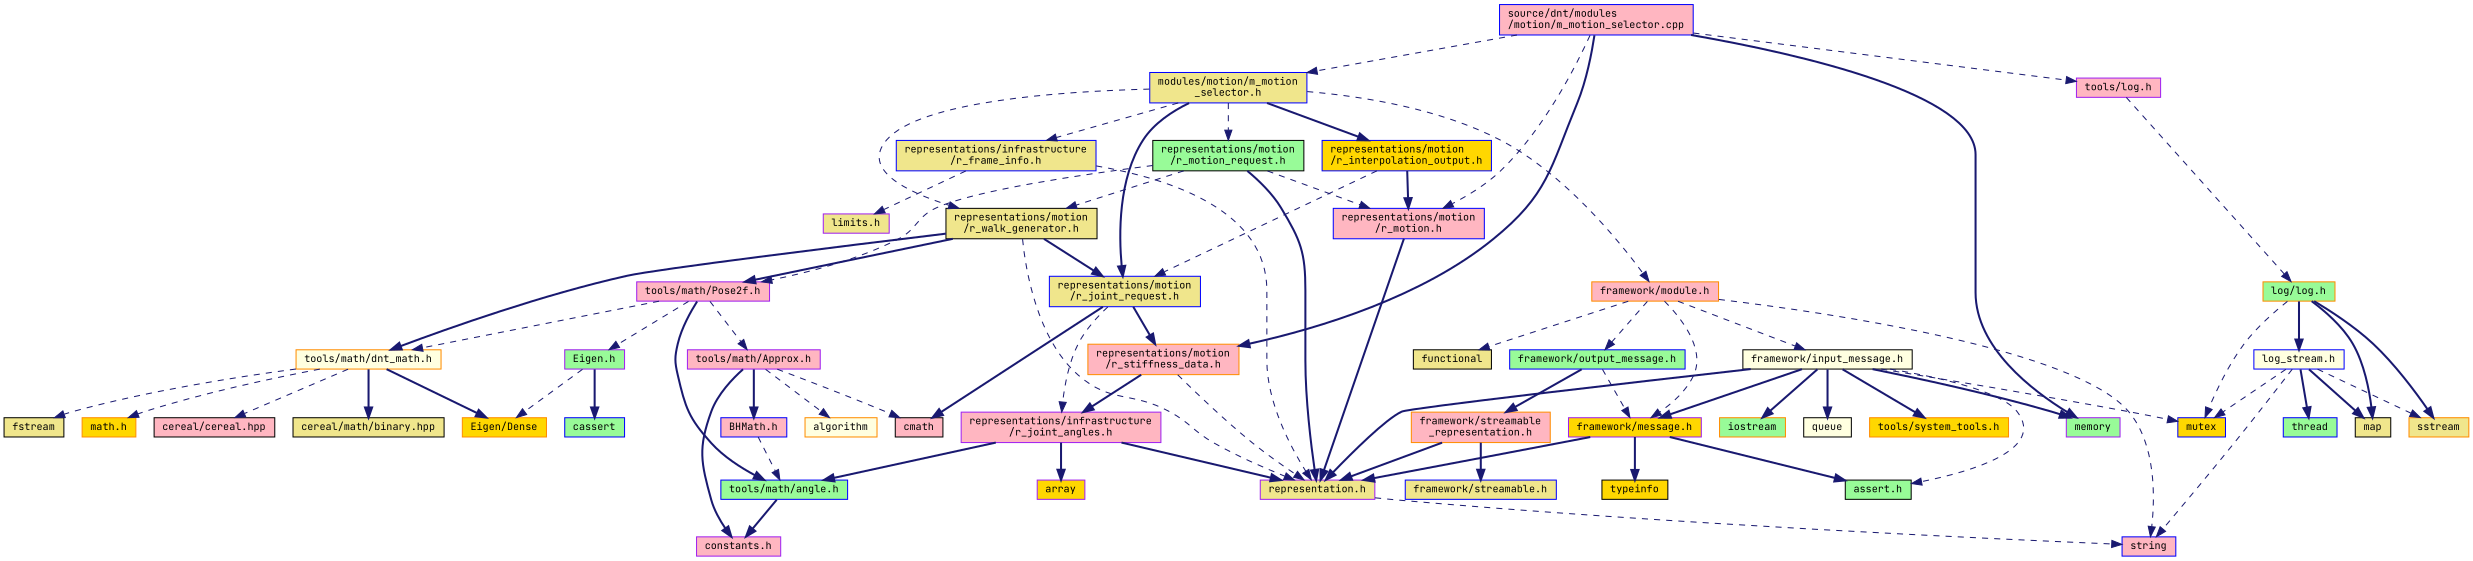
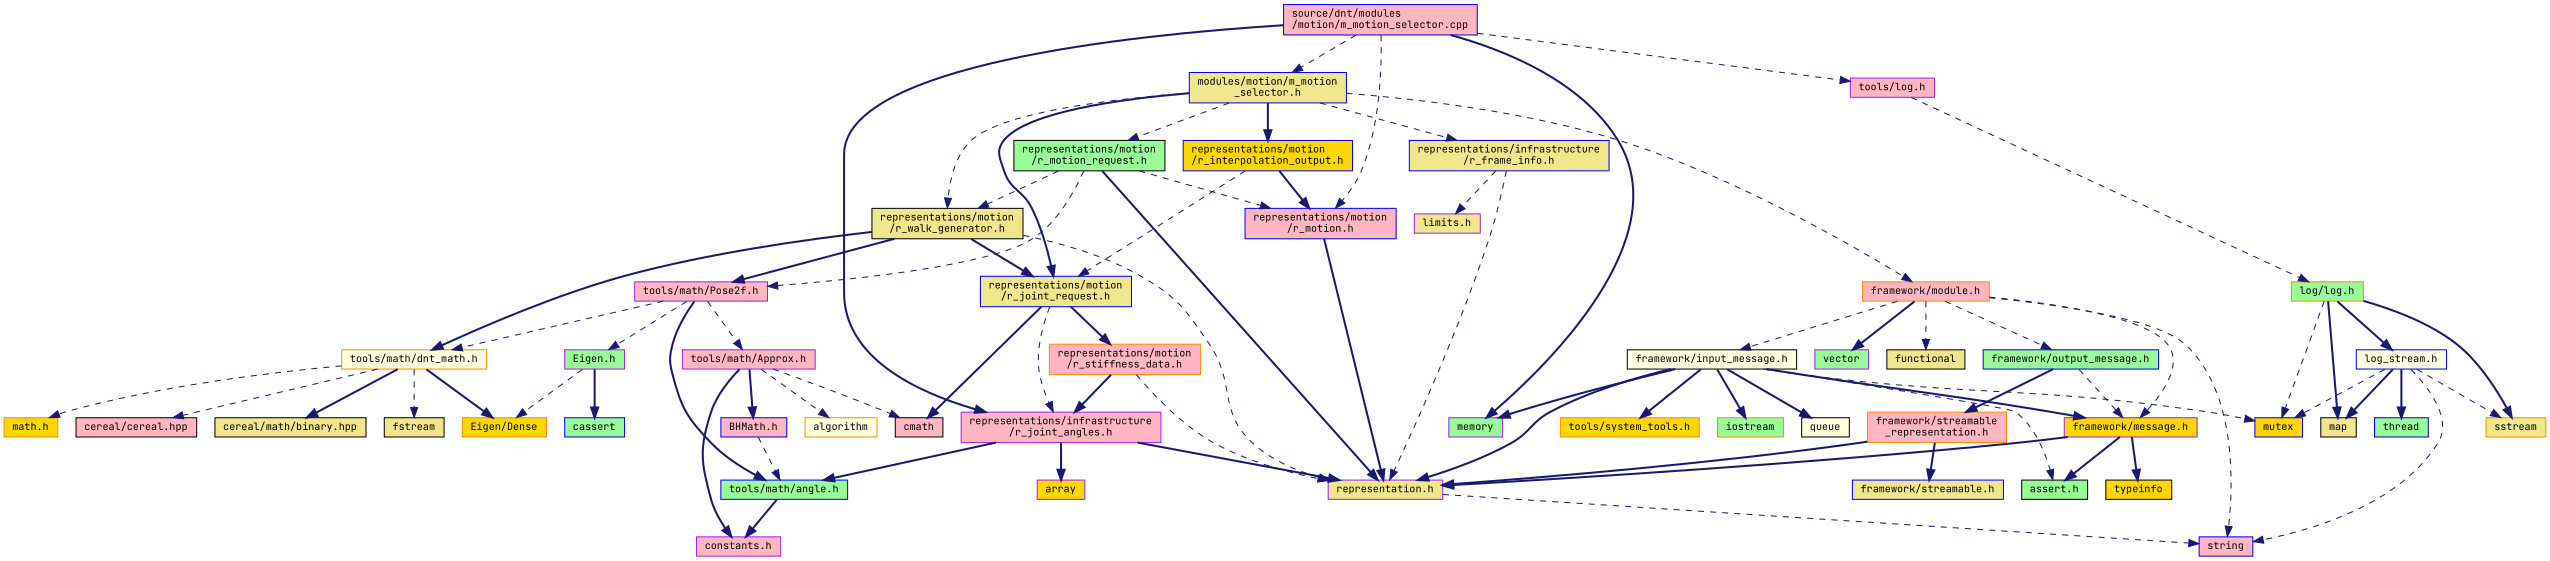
  digraph {
    fontname="JetBrains Mono"
    node [color=blue fillcolor=lightpink fontname="JetBrains Mono" fontsize=10 shape=record style=filled]
    edge [color=midnightblue fontname="JetBrains Mono" fontsize=10 labelfontname=Helvetica labelfontsize=10 style=bold]
    n1 [fontcolor=black height=0.2 label="source/dnt/modules\l/motion/m_motion_selector.cpp" width=0.4]
    n2 [color=purple fillcolor=palegreen height=0.2 label=memory width=0.4]
    n3 [fillcolor=khaki height=0.2 label="modules/motion/m_motion\l_selector.h" width=0.4]
    n4 [color=purple height=0.2 label="representations/infrastructure\l/r_joint_angles.h" width=0.4]
    n5 [height=0.2 label="representations/motion\l/r_motion.h" width=0.4]
    n6 [color=purple height=0.2 label="tools/log.h" width=0.4]
    n7 [color=darkorange height=0.2 label="framework/module.h" width=0.4]
    n8 [fillcolor=khaki height=0.2 label="representations/infrastructure\l/r_frame_info.h" width=0.4]
    n9 [fillcolor=gold height=0.2 label="representations/motion\l/r_interpolation_output.h" width=0.4]
    n10 [fillcolor=khaki height=0.2 label="representations/motion\l/r_joint_request.h" width=0.4]
    n11 [color=black fillcolor=palegreen height=0.2 label="representations/motion\l/r_motion_request.h" width=0.4]
    n12 [color=black fillcolor=khaki height=0.2 label="representations/motion\l/r_walk_generator.h" width=0.4]
    n13 [color=purple fillcolor=khaki height=0.2 label="representation.h" width=0.4]
    n14 [fillcolor=palegreen height=0.2 label="tools/math/angle.h" width=0.4]
    n15 [color=purple fillcolor=gold height=0.2 label=array width=0.4]
    n16 [color=darkorange fillcolor=palegreen height=0.2 label="log/log.h" width=0.4]
    n17 [height=0.2 label=string width=0.4]
+   n18 [color=purple fillcolor=palegreen height=0.2 label=vector width=0.4]
    n19 [color=black fillcolor=khaki height=0.2 label=functional width=0.4]
    n20 [color=purple fillcolor=gold height=0.2 label="framework/message.h" width=0.4]
    n21 [color=black fillcolor=lightyellow height=0.2 label="framework/input_message.h" width=0.4]
    n22 [fillcolor=palegreen height=0.2 label="framework/output_message.h" width=0.4]
    n23 [color=purple fillcolor=khaki height=0.2 label="limits.h" width=0.4]
    n24 [color=darkorange height=0.2 label="representations/motion\l/r_stiffness_data.h" width=0.4]
    n25 [color=black height=0.2 label=cmath width=0.4]
    n26 [color=purple height=0.2 label="tools/math/Pose2f.h" width=0.4]
    n27 [color=darkorange fillcolor=lightyellow height=0.2 label="tools/math/dnt_math.h" width=0.4]
    n28 [color=black fillcolor=gold height=0.2 label=typeinfo width=0.4]
    n29 [color=black fillcolor=palegreen height=0.2 label="assert.h" width=0.4]
    n30 [color=darkorange fillcolor=palegreen height=0.2 label=iostream width=0.4]
    n31 [fillcolor=gold height=0.2 label=mutex width=0.4]
    n32 [color=black fillcolor=lightyellow height=0.2 label=queue width=0.4]
    n33 [color=darkorange fillcolor=gold height=0.2 label="tools/system_tools.h" width=0.4]
    n34 [color=darkorange height=0.2 label="framework/streamable\l_representation.h" width=0.4]
    n35 [fillcolor=khaki height=0.2 label="framework/streamable.h" width=0.4]
    n36 [color=purple height=0.2 label="constants.h" width=0.4]
    n37 [color=purple fillcolor=palegreen height=0.2 label="Eigen.h" width=0.4]
    n38 [color=purple height=0.2 label="tools/math/Approx.h" width=0.4]
    n39 [color=darkorange fillcolor=gold height=0.2 label="Eigen/Dense" width=0.4]
    n40 [color=black height=0.2 label="cereal/cereal.hpp" width=0.4]
    n41 [color=black fillcolor=khaki height=0.2 label="cereal/math/binary.hpp" width=0.4]
    n42 [color=black fillcolor=khaki height=0.2 label=fstream width=0.4]
    n43 [color=darkorange fillcolor=gold height=0.2 label="math.h" width=0.4]
    n44 [fillcolor=palegreen height=0.2 label=cassert width=0.4]
    n45 [height=0.2 label="BHMath.h" width=0.4]
    n46 [color=darkorange fillcolor=lightyellow height=0.2 label=algorithm width=0.4]
    n47 [color=black fillcolor=khaki height=0.2 label=map width=0.4]
    n48 [color=darkorange fillcolor=khaki height=0.2 label=sstream width=0.4]
    n49 [fillcolor=lightyellow height=0.2 label="log_stream.h" width=0.4]
    n50 [fillcolor=palegreen height=0.2 label=thread width=0.4]
    n1 -> n2
    n1 -> n3 [style=dashed]
-   n1 -> n24
+   n1 -> n4
    n1 -> n5 [style=dashed]
    n1 -> n6 [style=dashed]
    n3 -> n7 [style=dashed]
    n3 -> n8 [style=dashed]
    n3 -> n9
    n3 -> n10
    n3 -> n11 [style=dashed]
    n3 -> n12 [style=dashed]
    n4 -> n13
    n4 -> n14
    n4 -> n15
    n5 -> n13
    n6 -> n16 [style=dashed]
    n7 -> n17 [style=dashed]
+   n7 -> n18
    n7 -> n19 [style=dashed]
    n7 -> n20 [style=dashed]
    n7 -> n21 [style=dashed]
    n7 -> n22 [style=dashed]
    n8 -> n13 [style=dashed]
    n8 -> n23 [style=dashed]
    n9 -> n5
    n9 -> n10 [style=dashed]
    n10 -> n4 [style=dashed]
    n10 -> n24
    n10 -> n25
    n11 -> n5 [style=dashed]
    n11 -> n12 [style=dashed]
    n11 -> n13
    n11 -> n26 [style=dashed]
    n12 -> n10
    n12 -> n13 [style=dashed]
    n12 -> n26
    n12 -> n27
    n13 -> n17 [style=dashed]
    n14 -> n36
    n16 -> n31 [style=dashed]
    n16 -> n47
    n16 -> n48
    n16 -> n49
    n20 -> n13
    n20 -> n28
    n20 -> n29
    n21 -> n2
    n21 -> n13
    n21 -> n20
    n21 -> n29 [style=dashed]
    n21 -> n30
    n21 -> n31 [style=dashed]
    n21 -> n32
    n21 -> n33
    n22 -> n20 [style=dashed]
    n22 -> n34
    n24 -> n4
    n24 -> n13 [style=dashed]
    n26 -> n14
    n26 -> n27 [style=dashed]
    n26 -> n37 [style=dashed]
    n26 -> n38 [style=dashed]
    n27 -> n39
    n27 -> n40 [style=dashed]
    n27 -> n41
    n27 -> n42 [style=dashed]
    n27 -> n43 [style=dashed]
    n34 -> n13
    n34 -> n35
    n37 -> n39 [style=dashed]
    n37 -> n44
    n38 -> n25 [style=dashed]
    n38 -> n36
    n38 -> n45
    n38 -> n46 [style=dashed]
    n45 -> n14 [style=dashed]
    n49 -> n17 [style=dashed]
    n49 -> n31 [style=dashed]
    n49 -> n47
    n49 -> n48 [style=dashed]
    n49 -> n50
  }
